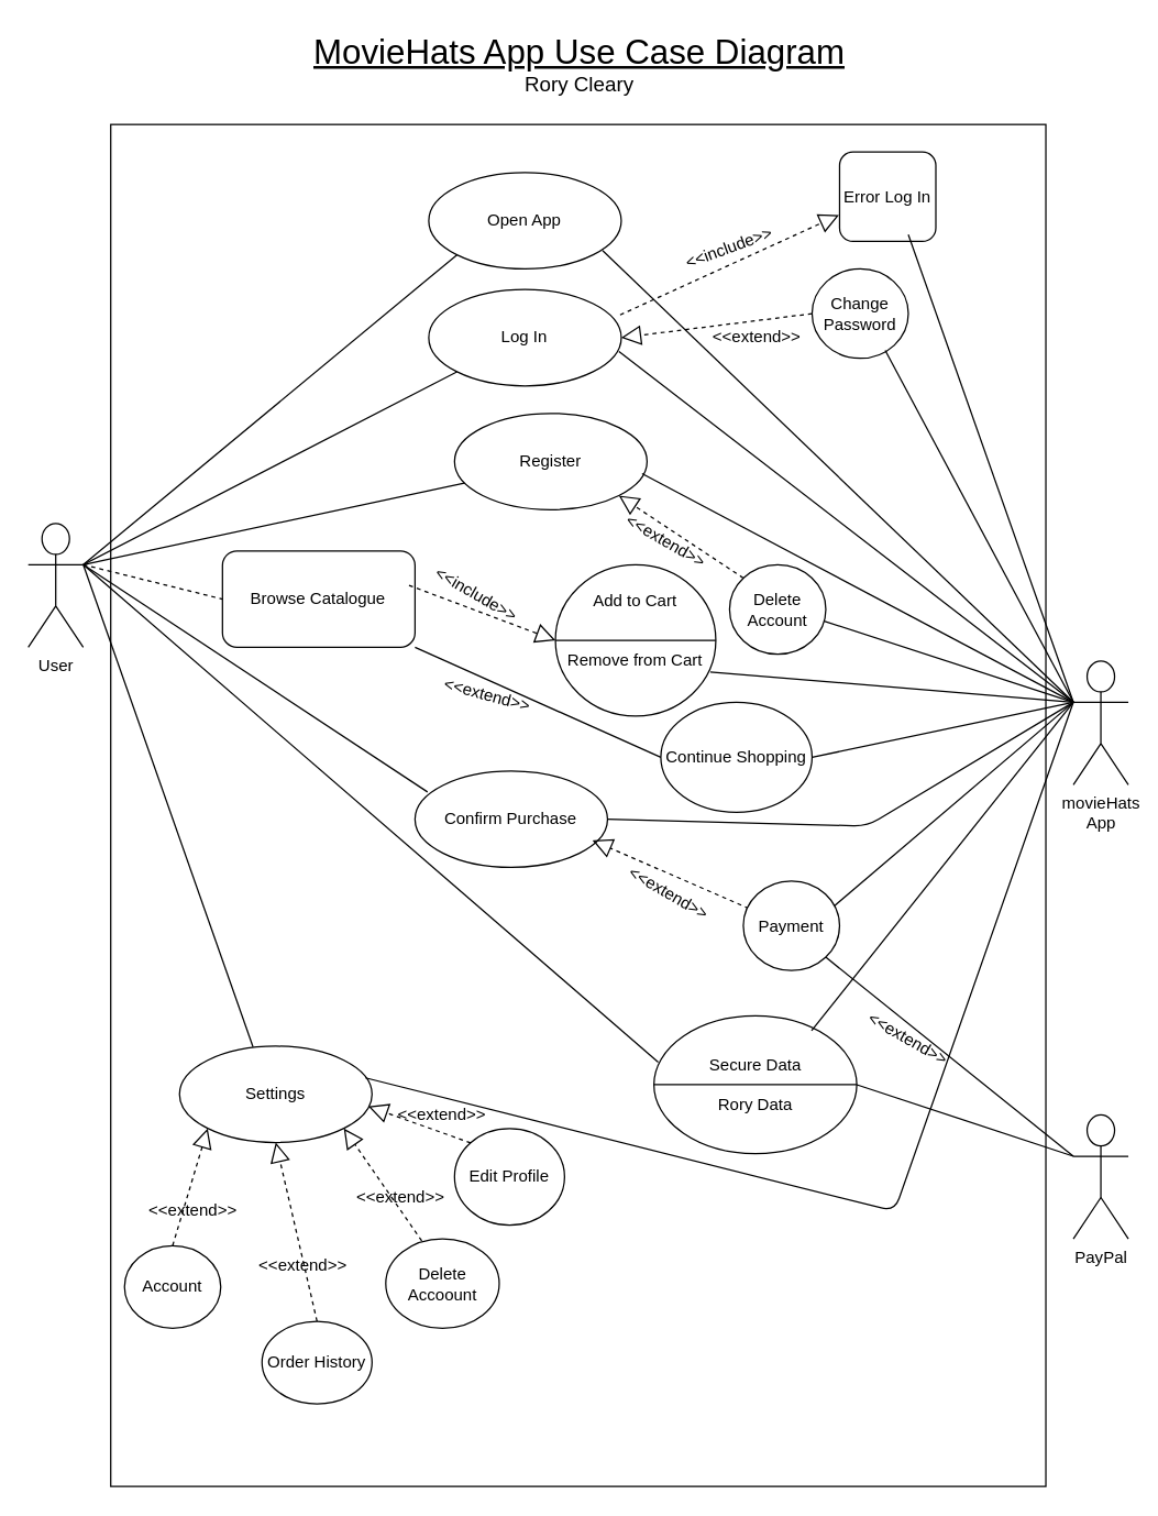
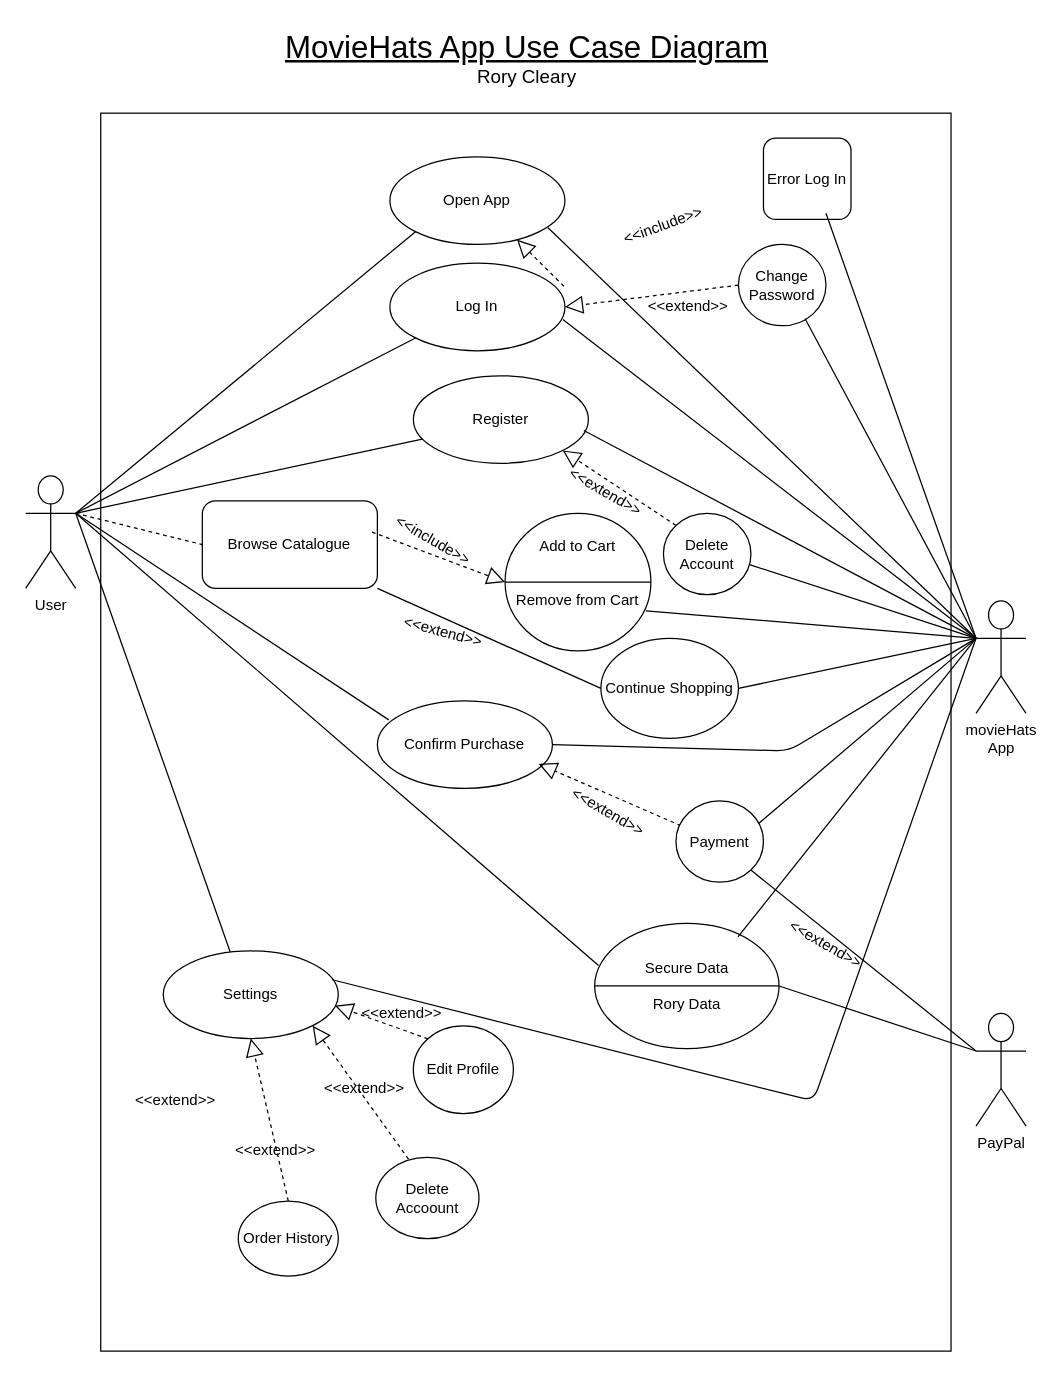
  <mxCell id="0" />
  <mxCell id="1" parent="0" />
  <mxCell id="2" value="" style="html=1;fillColor=#FFFFFF;" parent="1" vertex="1"><mxGeometry x="80" y="90" width="680" height="990" as="geometry" /></mxCell>
  <mxCell id="3" value="User" style="shape=umlActor;verticalLabelPosition=bottom;labelBackgroundColor=#ffffff;verticalAlign=top;html=1;fillColor=#FFFFFF;" parent="1" vertex="1"><mxGeometry x="20" y="380" width="40" height="90" as="geometry" /></mxCell>
  <mxCell id="4" value="movieHats &lt;br&gt;App" style="shape=umlActor;verticalLabelPosition=bottom;labelBackgroundColor=#ffffff;verticalAlign=top;html=1;fillColor=#FFFFFF;" parent="1" vertex="1"><mxGeometry x="780" y="480" width="40" height="90" as="geometry" /></mxCell>
  <mxCell id="5" value="&lt;font&gt;&lt;span style=&quot;font-size: 25px&quot;&gt;&lt;u&gt;MovieHats App Use Case Diagram&lt;/u&gt;&lt;/span&gt;&lt;br&gt;&lt;font style=&quot;font-size: 15px&quot;&gt;Rory Cleary&lt;/font&gt;&lt;br&gt;&lt;/font&gt;" style="text;html=1;strokeColor=none;fillColor=none;align=center;verticalAlign=middle;whiteSpace=wrap;rounded=0;" parent="1" vertex="1"><mxGeometry x="186" y="20" width="470" height="50" as="geometry" /></mxCell>
  <mxCell id="6" value="Log In" style="ellipse;whiteSpace=wrap;html=1;fillColor=#FFFFFF;" parent="1" vertex="1"><mxGeometry x="311.25" y="210" width="140" height="70" as="geometry" /></mxCell>
  <mxCell id="7" value="Browse Catalogue" style="whiteSpace=wrap;html=1;fillColor=#FFFFFF;rounded=1;" parent="1" vertex="1"><mxGeometry x="161.25" y="400" width="140" height="70" as="geometry" /></mxCell>
  <mxCell id="8" value="Register " style="ellipse;whiteSpace=wrap;html=1;fillColor=#FFFFFF;" parent="1" vertex="1"><mxGeometry x="330" y="300" width="140" height="70" as="geometry" /></mxCell>
  <mxCell id="9" value="Open App" style="ellipse;whiteSpace=wrap;html=1;" parent="1" vertex="1"><mxGeometry x="311.25" y="125" width="140" height="70" as="geometry" /></mxCell>
  <mxCell id="10" value="Secure Data&lt;br&gt;&lt;br&gt;Rory Data" style="shape=lineEllipse;perimeter=ellipsePerimeter;whiteSpace=wrap;html=1;backgroundOutline=1;" parent="1" vertex="1"><mxGeometry x="475" y="738" width="147.5" height="100" as="geometry" /></mxCell>
  <mxCell id="11" value="Settings" style="ellipse;whiteSpace=wrap;html=1;fillColor=#FFFFFF;" parent="1" vertex="1"><mxGeometry x="130" y="760" width="140" height="70" as="geometry" /></mxCell>
- <mxCell id="12" value="Account" style="ellipse;whiteSpace=wrap;html=1;fillColor=#FFFFFF;" parent="1" vertex="1"><mxGeometry x="90" y="905" width="70" height="60" as="geometry" /></mxCell>
  <mxCell id="13" value="Order History" style="ellipse;whiteSpace=wrap;html=1;fillColor=#FFFFFF;" parent="1" vertex="1"><mxGeometry x="190" y="960" width="80" height="60" as="geometry" /></mxCell>
- <mxCell id="14" value="Delete Accoount" style="ellipse;whiteSpace=wrap;html=1;fillColor=#FFFFFF;" parent="1" vertex="1"><mxGeometry x="280" y="900" width="82.5" height="65" as="geometry" /></mxCell>
+ <mxCell id="14" value="Delete Accoount" style="ellipse;whiteSpace=wrap;html=1;fillColor=#FFFFFF;" parent="1" vertex="1"><mxGeometry x="300" y="925" width="82.5" height="65" as="geometry" /></mxCell>
  <mxCell id="15" value="Edit Profile" style="ellipse;whiteSpace=wrap;html=1;fillColor=#FFFFFF;" parent="1" vertex="1"><mxGeometry x="330" y="820" width="80" height="70" as="geometry" /></mxCell>
  <mxCell id="16" value="" style="endArrow=none;html=1;exitX=1;exitY=0.333;exitDx=0;exitDy=0;exitPerimeter=0;entryX=0;entryY=1;entryDx=0;entryDy=0;" parent="1" source="3" target="9" edge="1"><mxGeometry width="50" height="50" relative="1" as="geometry"><mxPoint x="110" y="460" as="sourcePoint" /><mxPoint x="160" y="410" as="targetPoint" /></mxGeometry></mxCell>
  <mxCell id="17" value="" style="endArrow=none;html=1;exitX=1;exitY=0.333;exitDx=0;exitDy=0;exitPerimeter=0;entryX=0;entryY=1;entryDx=0;entryDy=0;" parent="1" source="3" target="6" edge="1"><mxGeometry width="50" height="50" relative="1" as="geometry"><mxPoint x="120" y="500" as="sourcePoint" /><mxPoint x="170" y="450" as="targetPoint" /></mxGeometry></mxCell>
  <mxCell id="18" value="" style="endArrow=none;html=1;exitX=1;exitY=0.333;exitDx=0;exitDy=0;exitPerimeter=0;entryX=0;entryY=0.5;entryDx=0;entryDy=0;dashed=1;" parent="1" source="3" target="7" edge="1"><mxGeometry width="50" height="50" relative="1" as="geometry"><mxPoint x="120" y="660" as="sourcePoint" /><mxPoint x="170" y="610" as="targetPoint" /></mxGeometry></mxCell>
  <mxCell id="19" value="" style="endArrow=none;html=1;exitX=1;exitY=0.333;exitDx=0;exitDy=0;exitPerimeter=0;entryX=0.051;entryY=0.723;entryDx=0;entryDy=0;entryPerimeter=0;" parent="1" source="3" target="8" edge="1"><mxGeometry width="50" height="50" relative="1" as="geometry"><mxPoint x="120" y="690" as="sourcePoint" /><mxPoint x="170" y="640" as="targetPoint" /></mxGeometry></mxCell>
  <mxCell id="20" value="" style="endArrow=none;html=1;exitX=1;exitY=0.333;exitDx=0;exitDy=0;exitPerimeter=0;entryX=0.382;entryY=0.009;entryDx=0;entryDy=0;entryPerimeter=0;" parent="1" source="3" target="11" edge="1"><mxGeometry width="50" height="50" relative="1" as="geometry"><mxPoint x="90" y="720" as="sourcePoint" /><mxPoint x="140" y="670" as="targetPoint" /></mxGeometry></mxCell>
  <mxCell id="21" value="&amp;lt;&amp;lt;extend&amp;gt;&amp;gt;" style="text;html=1;strokeColor=none;fillColor=none;align=center;verticalAlign=middle;whiteSpace=wrap;rounded=0;" parent="1" vertex="1"><mxGeometry x="301.25" y="800" width="40" height="20" as="geometry" /></mxCell>
  <mxCell id="22" value="&amp;lt;&amp;lt;extend&amp;gt;&amp;gt;" style="text;html=1;strokeColor=none;fillColor=none;align=center;verticalAlign=middle;whiteSpace=wrap;rounded=0;" parent="1" vertex="1"><mxGeometry x="271.25" y="860" width="40" height="20" as="geometry" /></mxCell>
  <mxCell id="23" value="&amp;lt;&amp;lt;extend&amp;gt;&amp;gt;" style="text;html=1;strokeColor=none;fillColor=none;align=center;verticalAlign=middle;whiteSpace=wrap;rounded=0;" parent="1" vertex="1"><mxGeometry x="200" y="910" width="40" height="20" as="geometry" /></mxCell>
  <mxCell id="24" value="&amp;lt;&amp;lt;extend&amp;gt;&amp;gt;" style="text;html=1;strokeColor=none;fillColor=none;align=center;verticalAlign=middle;whiteSpace=wrap;rounded=0;" parent="1" vertex="1"><mxGeometry x="120" y="870" width="40" height="20" as="geometry" /></mxCell>
  <mxCell id="25" value="" style="endArrow=none;html=1;exitX=0.974;exitY=0.628;exitDx=0;exitDy=0;exitPerimeter=0;" parent="1" source="55" edge="1"><mxGeometry width="50" height="50" relative="1" as="geometry"><mxPoint x="590" y="450" as="sourcePoint" /><mxPoint x="780" y="510" as="targetPoint" /></mxGeometry></mxCell>
  <mxCell id="26" value="" style="endArrow=none;html=1;exitX=0.903;exitY=0.809;exitDx=0;exitDy=0;exitPerimeter=0;entryX=0;entryY=0.333;entryDx=0;entryDy=0;entryPerimeter=0;" parent="1" source="9" target="4" edge="1"><mxGeometry width="50" height="50" relative="1" as="geometry"><mxPoint x="520" y="270" as="sourcePoint" /><mxPoint x="570" y="220" as="targetPoint" /></mxGeometry></mxCell>
  <mxCell id="27" value="" style="endArrow=none;html=1;exitX=0.988;exitY=0.643;exitDx=0;exitDy=0;exitPerimeter=0;" parent="1" source="6" edge="1"><mxGeometry width="50" height="50" relative="1" as="geometry"><mxPoint x="440" y="262" as="sourcePoint" /><mxPoint x="780" y="510" as="targetPoint" /></mxGeometry></mxCell>
  <mxCell id="28" value="" style="endArrow=none;html=1;exitX=0.974;exitY=0.626;exitDx=0;exitDy=0;exitPerimeter=0;" parent="1" source="8" edge="1"><mxGeometry width="50" height="50" relative="1" as="geometry"><mxPoint x="469" y="350" as="sourcePoint" /><mxPoint x="780" y="510" as="targetPoint" /></mxGeometry></mxCell>
  <mxCell id="29" value="&amp;lt;&amp;lt;extend&amp;gt;&amp;gt;" style="text;html=1;strokeColor=none;fillColor=none;align=center;verticalAlign=middle;whiteSpace=wrap;rounded=0;rotation=30;" parent="1" vertex="1"><mxGeometry x="465.63" y="644" width="40" height="10" as="geometry" /></mxCell>
  <mxCell id="30" value="" style="endArrow=block;dashed=1;endFill=0;endSize=12;html=1;entryX=1;entryY=1;entryDx=0;entryDy=0;exitX=0;exitY=0;exitDx=0;exitDy=0;" parent="1" source="55" target="8" edge="1"><mxGeometry width="160" relative="1" as="geometry"><mxPoint x="502.4" y="414.64" as="sourcePoint" /><mxPoint x="441.345" y="301.6" as="targetPoint" /></mxGeometry></mxCell>
  <mxCell id="31" value="&amp;lt;&amp;lt;include&amp;gt;&amp;gt;" style="text;html=1;strokeColor=none;fillColor=none;align=center;verticalAlign=middle;whiteSpace=wrap;rounded=0;rotation=-20;" parent="1" vertex="1"><mxGeometry x="510" y="175" width="40" height="10" as="geometry" /></mxCell>
- <mxCell id="32" value="" style="endArrow=block;dashed=1;endFill=0;endSize=12;html=1;exitX=0.994;exitY=0.263;exitDx=0;exitDy=0;exitPerimeter=0;entryX=-0.006;entryY=0.705;entryDx=0;entryDy=0;entryPerimeter=0;" parent="1" source="6" target="51" edge="1"><mxGeometry width="160" relative="1" as="geometry"><mxPoint x="250" y="230" as="sourcePoint" /><mxPoint x="583.22" y="160.37" as="targetPoint" /></mxGeometry></mxCell>
+ <mxCell id="32" value="" style="endArrow=block;dashed=1;endFill=0;endSize=12;html=1;exitX=0.994;exitY=0.263;exitDx=0;exitDy=0;exitPerimeter=0;" parent="1" source="6" target="9" edge="1"><mxGeometry width="160" relative="1" as="geometry"><mxPoint x="250" y="230" as="sourcePoint" /><mxPoint x="583.22" y="160.37" as="targetPoint" /></mxGeometry></mxCell>
  <mxCell id="33" value="&amp;lt;&amp;lt;extend&amp;gt;&amp;gt;" style="text;html=1;strokeColor=none;fillColor=none;align=center;verticalAlign=middle;whiteSpace=wrap;rounded=0;rotation=30;" parent="1" vertex="1"><mxGeometry x="463.63" y="388" width="40" height="10" as="geometry" /></mxCell>
  <mxCell id="34" value="&lt;div&gt;Confirm Purchase&lt;/div&gt;" style="ellipse;whiteSpace=wrap;html=1;fillColor=#FFFFFF;" parent="1" vertex="1"><mxGeometry x="301.25" y="560" width="140" height="70" as="geometry" /></mxCell>
  <mxCell id="35" value="" style="endArrow=none;html=1;entryX=0.065;entryY=0.217;entryDx=0;entryDy=0;entryPerimeter=0;exitX=1;exitY=0.333;exitDx=0;exitDy=0;exitPerimeter=0;" parent="1" source="3" target="34" edge="1"><mxGeometry width="50" height="50" relative="1" as="geometry"><mxPoint x="60" y="360" as="sourcePoint" /><mxPoint x="280" y="550" as="targetPoint" /></mxGeometry></mxCell>
  <mxCell id="36" value="" style="endArrow=block;dashed=1;endFill=0;endSize=12;html=1;exitX=0.057;exitY=0.305;exitDx=0;exitDy=0;entryX=0.922;entryY=0.72;entryDx=0;entryDy=0;entryPerimeter=0;exitPerimeter=0;" parent="1" source="61" target="34" edge="1"><mxGeometry width="160" relative="1" as="geometry"><mxPoint x="530" y="670" as="sourcePoint" /><mxPoint x="720" y="600" as="targetPoint" /></mxGeometry></mxCell>
  <mxCell id="37" value="Change Password" style="ellipse;whiteSpace=wrap;html=1;fillColor=#FFFFFF;" parent="1" vertex="1"><mxGeometry x="590" y="195" width="70" height="65" as="geometry" /></mxCell>
  <mxCell id="38" value="" style="endArrow=block;dashed=1;endFill=0;endSize=12;html=1;entryX=1;entryY=0.5;entryDx=0;entryDy=0;exitX=0;exitY=0.5;exitDx=0;exitDy=0;" parent="1" source="37" target="6" edge="1"><mxGeometry width="160" relative="1" as="geometry"><mxPoint x="590" y="280" as="sourcePoint" /><mxPoint x="750" y="280" as="targetPoint" /></mxGeometry></mxCell>
  <mxCell id="39" value="&amp;lt;&amp;lt;extend&amp;gt;&amp;gt;" style="text;html=1;strokeColor=none;fillColor=none;align=center;verticalAlign=middle;whiteSpace=wrap;rounded=0;" parent="1" vertex="1"><mxGeometry x="530" y="240" width="40" height="10" as="geometry" /></mxCell>
  <mxCell id="40" value="&lt;div&gt;Add to Cart&lt;br&gt;&lt;/div&gt;&lt;div&gt;&lt;br&gt;&lt;/div&gt;&lt;div&gt;&lt;br&gt;&lt;/div&gt;&lt;div&gt;Remove from Cart &lt;br&gt;&lt;/div&gt;&lt;div&gt;&lt;br&gt;&lt;/div&gt;" style="shape=lineEllipse;perimeter=ellipsePerimeter;whiteSpace=wrap;html=1;backgroundOutline=1;" parent="1" vertex="1"><mxGeometry x="403.38" y="410" width="116.62" height="110" as="geometry" /></mxCell>
  <mxCell id="41" value="" style="endArrow=block;dashed=1;endFill=0;endSize=12;html=1;exitX=0.969;exitY=0.357;exitDx=0;exitDy=0;entryX=0;entryY=0.5;entryDx=0;entryDy=0;exitPerimeter=0;" parent="1" source="7" target="40" edge="1"><mxGeometry width="160" relative="1" as="geometry"><mxPoint x="311.25" y="338.04" as="sourcePoint" /><mxPoint x="444.06" y="270" as="targetPoint" /></mxGeometry></mxCell>
- <mxCell id="42" value="" style="endArrow=block;dashed=1;endFill=0;endSize=12;html=1;exitX=0.5;exitY=0;exitDx=0;exitDy=0;entryX=0;entryY=1;entryDx=0;entryDy=0;" parent="1" source="12" target="11" edge="1"><mxGeometry width="160" relative="1" as="geometry"><mxPoint x="160" y="867.6" as="sourcePoint" /><mxPoint x="60.33" y="838" as="targetPoint" /></mxGeometry></mxCell>
  <mxCell id="43" value="" style="endArrow=block;dashed=1;endFill=0;endSize=12;html=1;exitX=0.5;exitY=0;exitDx=0;exitDy=0;entryX=0.5;entryY=1;entryDx=0;entryDy=0;" parent="1" source="13" target="11" edge="1"><mxGeometry width="160" relative="1" as="geometry"><mxPoint x="180" y="955.46" as="sourcePoint" /><mxPoint x="206.331" y="869.996" as="targetPoint" /></mxGeometry></mxCell>
  <mxCell id="44" value="" style="endArrow=block;dashed=1;endFill=0;endSize=12;html=1;exitX=0.317;exitY=0.023;exitDx=0;exitDy=0;entryX=1;entryY=1;entryDx=0;entryDy=0;exitPerimeter=0;" parent="1" source="14" target="11" edge="1"><mxGeometry width="160" relative="1" as="geometry"><mxPoint x="280" y="938" as="sourcePoint" /><mxPoint x="259.98" y="815.34" as="targetPoint" /></mxGeometry></mxCell>
  <mxCell id="45" value="" style="endArrow=block;dashed=1;endFill=0;endSize=12;html=1;exitX=0;exitY=0;exitDx=0;exitDy=0;entryX=0.981;entryY=0.626;entryDx=0;entryDy=0;entryPerimeter=0;" parent="1" source="15" target="11" edge="1"><mxGeometry width="160" relative="1" as="geometry"><mxPoint x="291.27" y="912.66" as="sourcePoint" /><mxPoint x="271.25" y="790" as="targetPoint" /></mxGeometry></mxCell>
  <mxCell id="46" value="&amp;lt;&amp;lt;include&amp;gt;&amp;gt;" style="text;html=1;strokeColor=none;fillColor=none;align=center;verticalAlign=middle;whiteSpace=wrap;rounded=0;rotation=30;" parent="1" vertex="1"><mxGeometry x="326.25" y="427" width="40" height="10" as="geometry" /></mxCell>
  <mxCell id="47" value="" style="endArrow=none;html=1;exitX=1;exitY=0.333;exitDx=0;exitDy=0;exitPerimeter=0;entryX=0.021;entryY=0.336;entryDx=0;entryDy=0;entryPerimeter=0;" parent="1" source="3" target="10" edge="1"><mxGeometry width="50" height="50" relative="1" as="geometry"><mxPoint x="70" y="520" as="sourcePoint" /><mxPoint x="194.73" y="770.63" as="targetPoint" /></mxGeometry></mxCell>
  <mxCell id="48" value="" style="endArrow=none;html=1;exitX=0.966;exitY=0.329;exitDx=0;exitDy=0;entryX=0;entryY=0.333;entryDx=0;entryDy=0;entryPerimeter=0;exitPerimeter=0;" parent="1" source="11" target="4" edge="1"><mxGeometry width="50" height="50" relative="1" as="geometry"><mxPoint x="70" y="520" as="sourcePoint" /><mxPoint x="494.419" y="794.43" as="targetPoint" /><Array as="points"><mxPoint x="650" y="880" /></Array></mxGeometry></mxCell>
  <mxCell id="49" value="" style="endArrow=none;html=1;entryX=0.777;entryY=0.107;entryDx=0;entryDy=0;entryPerimeter=0;" parent="1" target="10" edge="1"><mxGeometry width="50" height="50" relative="1" as="geometry"><mxPoint x="780" y="510" as="sourcePoint" /><mxPoint x="713.48" y="760.63" as="targetPoint" /></mxGeometry></mxCell>
  <mxCell id="50" value="" style="endArrow=none;html=1;exitX=1;exitY=0.5;exitDx=0;exitDy=0;" parent="1" source="34" edge="1"><mxGeometry width="50" height="50" relative="1" as="geometry"><mxPoint x="610" y="620" as="sourcePoint" /><mxPoint x="780" y="510" as="targetPoint" /><Array as="points"><mxPoint x="630" y="600" /></Array></mxGeometry></mxCell>
  <mxCell id="51" value="Error Log In" style="whiteSpace=wrap;html=1;fillColor=#FFFFFF;rounded=1;" parent="1" vertex="1"><mxGeometry x="610" y="110" width="70" height="65" as="geometry" /></mxCell>
  <mxCell id="52" value="" style="endArrow=none;html=1;exitX=0;exitY=0.333;exitDx=0;exitDy=0;exitPerimeter=0;entryX=0.76;entryY=0.911;entryDx=0;entryDy=0;entryPerimeter=0;" parent="1" source="4" target="37" edge="1"><mxGeometry width="50" height="50" relative="1" as="geometry"><mxPoint x="660" y="330" as="sourcePoint" /><mxPoint x="710" y="280" as="targetPoint" /></mxGeometry></mxCell>
  <mxCell id="53" value="" style="endArrow=none;html=1;exitX=0;exitY=0.333;exitDx=0;exitDy=0;exitPerimeter=0;entryX=0.714;entryY=0.923;entryDx=0;entryDy=0;entryPerimeter=0;" parent="1" source="4" target="51" edge="1"><mxGeometry width="50" height="50" relative="1" as="geometry"><mxPoint x="790" y="520" as="sourcePoint" /><mxPoint x="653.2" y="264.215" as="targetPoint" /></mxGeometry></mxCell>
  <mxCell id="54" value="" style="endArrow=none;html=1;entryX=0;entryY=0.333;entryDx=0;entryDy=0;entryPerimeter=0;exitX=0.966;exitY=0.709;exitDx=0;exitDy=0;exitPerimeter=0;" parent="1" source="40" target="4" edge="1"><mxGeometry width="50" height="50" relative="1" as="geometry"><mxPoint x="530" y="420" as="sourcePoint" /><mxPoint x="580" y="370" as="targetPoint" /></mxGeometry></mxCell>
  <mxCell id="55" value="Delete Account" style="ellipse;whiteSpace=wrap;html=1;fillColor=#FFFFFF;" parent="1" vertex="1"><mxGeometry x="530" y="410" width="70" height="65" as="geometry" /></mxCell>
  <mxCell id="56" value="Continue Shopping" style="ellipse;whiteSpace=wrap;html=1;fillColor=#FFFFFF;" parent="1" vertex="1"><mxGeometry x="480" y="510" width="110" height="80" as="geometry" /></mxCell>
  <mxCell id="57" value="" style="endArrow=none;html=1;exitX=0;exitY=0.5;exitDx=0;exitDy=0;entryX=1;entryY=1;entryDx=0;entryDy=0;" parent="1" source="56" target="7" edge="1"><mxGeometry width="50" height="50" relative="1" as="geometry"><mxPoint x="330" y="560" as="sourcePoint" /><mxPoint x="380" y="510" as="targetPoint" /></mxGeometry></mxCell>
  <mxCell id="58" value="" style="endArrow=none;html=1;entryX=1;entryY=0.5;entryDx=0;entryDy=0;" parent="1" target="56" edge="1"><mxGeometry width="50" height="50" relative="1" as="geometry"><mxPoint x="780" y="510" as="sourcePoint" /><mxPoint x="308.247" y="509.749" as="targetPoint" /></mxGeometry></mxCell>
  <mxCell id="59" value="&amp;lt;&amp;lt;extend&amp;gt;&amp;gt;" style="text;html=1;strokeColor=none;fillColor=none;align=center;verticalAlign=middle;whiteSpace=wrap;rounded=0;rotation=15;" parent="1" vertex="1"><mxGeometry x="333.75" y="500" width="40" height="10" as="geometry" /></mxCell>
  <mxCell id="60" value="" style="endArrow=none;html=1;exitX=0.949;exitY=0.274;exitDx=0;exitDy=0;exitPerimeter=0;" parent="1" source="61" edge="1"><mxGeometry width="50" height="50" relative="1" as="geometry"><mxPoint x="609.993" y="650" as="sourcePoint" /><mxPoint x="780" y="510" as="targetPoint" /></mxGeometry></mxCell>
  <mxCell id="61" value="Payment" style="ellipse;whiteSpace=wrap;html=1;fillColor=#FFFFFF;" parent="1" vertex="1"><mxGeometry x="540" y="640" width="70" height="65" as="geometry" /></mxCell>
  <mxCell id="62" value="PayPal" style="shape=umlActor;verticalLabelPosition=bottom;labelBackgroundColor=#ffffff;verticalAlign=top;html=1;fillColor=#FFFFFF;" parent="1" vertex="1"><mxGeometry x="780" y="810" width="40" height="90" as="geometry" /></mxCell>
  <mxCell id="63" value="" style="endArrow=none;html=1;entryX=0;entryY=0.333;entryDx=0;entryDy=0;entryPerimeter=0;exitX=1;exitY=1;exitDx=0;exitDy=0;" parent="1" source="61" target="62" edge="1"><mxGeometry width="50" height="50" relative="1" as="geometry"><mxPoint x="510" y="680" as="sourcePoint" /><mxPoint x="760.35" y="845.19" as="targetPoint" /></mxGeometry></mxCell>
  <mxCell id="64" value="&amp;lt;&amp;lt;extend&amp;gt;&amp;gt;" style="text;html=1;strokeColor=none;fillColor=none;align=center;verticalAlign=middle;whiteSpace=wrap;rounded=0;rotation=30;" parent="1" vertex="1"><mxGeometry x="640" y="750" width="40" height="10" as="geometry" /></mxCell>
  <mxCell id="65" value="" style="endArrow=none;html=1;entryX=0;entryY=0.333;entryDx=0;entryDy=0;entryPerimeter=0;exitX=1;exitY=0.5;exitDx=0;exitDy=0;" parent="1" source="10" target="62" edge="1"><mxGeometry width="50" height="50" relative="1" as="geometry"><mxPoint x="630" y="800.002" as="sourcePoint" /><mxPoint x="810.06" y="944.7" as="targetPoint" /></mxGeometry></mxCell>
